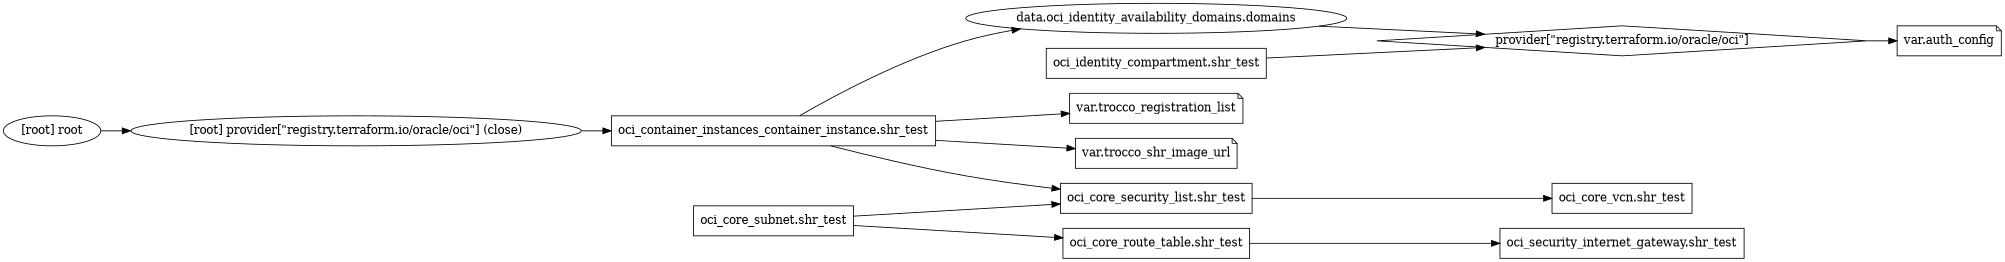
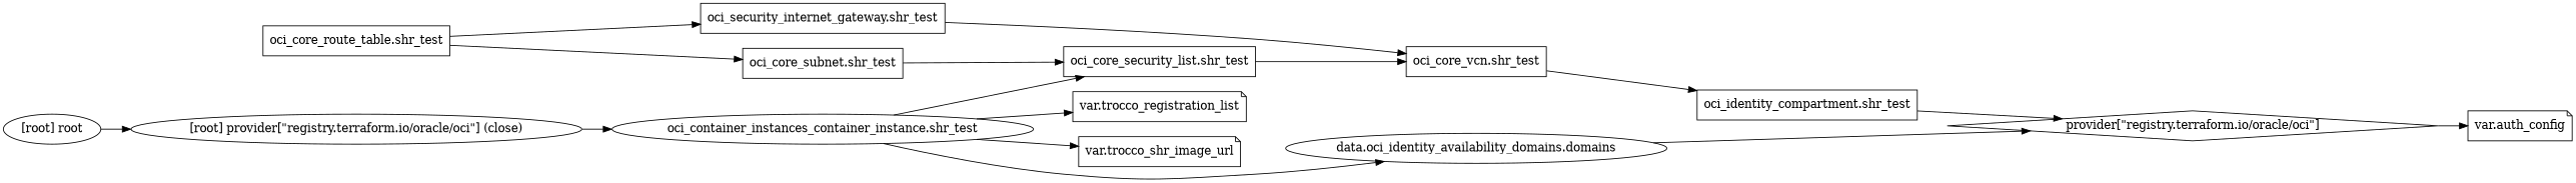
  digraph {
    compound=true
    newrank=true
    rankdir=LR
    node [shape=box]
    n1 [label="data.oci_identity_availability_domains.domains" shape=ellipse]
    n2 [label="provider[\"registry.terraform.io/oracle/oci\"]" shape=diamond]
-   n3 [label="oci_container_instances_container_instance.shr_test"]
+   n3 [label="oci_container_instances_container_instance.shr_test" shape=ellipse]
    n4 [label="oci_core_subnet.shr_test"]
    n5 [label="var.trocco_registration_list" shape=note]
    n6 [label="var.trocco_shr_image_url" shape=note]
    n7 [label="oci_security_internet_gateway.shr_test"]
    n8 [label="oci_core_vcn.shr_test"]
    n9 [label="oci_core_route_table.shr_test"]
    n10 [label="oci_core_security_list.shr_test"]
    n11 [label="oci_identity_compartment.shr_test"]
    n12 [label="var.auth_config" shape=note]
    "[root] provider[\"registry.terraform.io/oracle/oci\"] (close)" [shape=""]
    "[root] root" [shape=""]
    subgraph sub_1 {
      n1
      n2
      n3
      n4
      n5
      n6
      n7
      n8
      n9
      n10
      n11
      n12
      "[root] provider[\"registry.terraform.io/oracle/oci\"] (close)"
      "[root] root"
    }
    n1 -> n2
    n2 -> n12
    n3 -> n1
    n3 -> n5
    n3 -> n6
    n3 -> n10
-   n4 -> n9
+   n9 -> n4
    n4 -> n10
+   n7 -> n8
+   n8 -> n11
    n9 -> n7
    n10 -> n8
    n11 -> n2
    "[root] provider[\"registry.terraform.io/oracle/oci\"] (close)" -> n3
    "[root] root" -> "[root] provider[\"registry.terraform.io/oracle/oci\"] (close)"
  }
